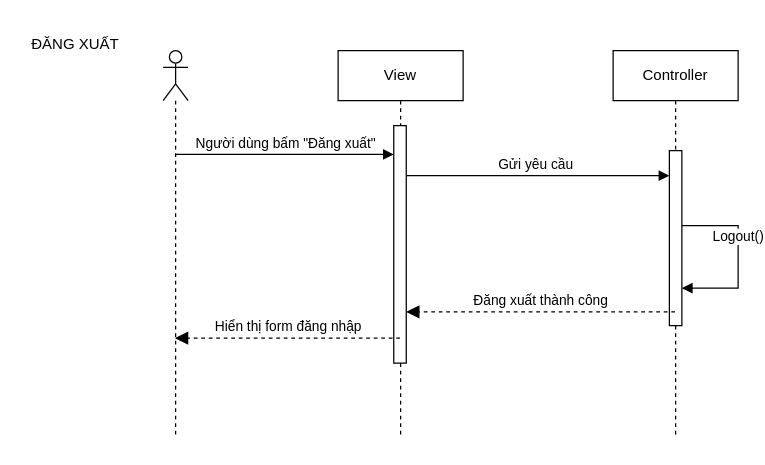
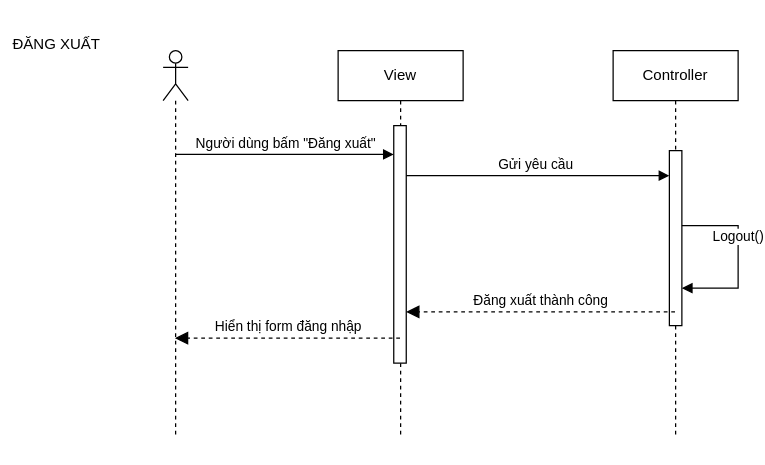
  <mxCell id="0" />
  <mxCell id="1" parent="0" />
  <mxCell id="2" value="" style="shape=umlLifeline;participant=umlActor;perimeter=lifelinePerimeter;whiteSpace=wrap;html=1;container=1;collapsible=0;recursiveResize=0;verticalAlign=top;spacingTop=36;outlineConnect=0;" parent="1" vertex="1"><mxGeometry x="130" y="40" width="20" height="310" as="geometry" /></mxCell>
  <mxCell id="3" value="View" style="shape=umlLifeline;perimeter=lifelinePerimeter;whiteSpace=wrap;html=1;container=1;collapsible=0;recursiveResize=0;outlineConnect=0;" parent="1" vertex="1"><mxGeometry x="270" y="40" width="100" height="310" as="geometry" /></mxCell>
  <mxCell id="4" value="Gửi yêu cầu" style="html=1;verticalAlign=bottom;endArrow=block;rounded=0;" parent="3" target="8" edge="1"><mxGeometry width="80" relative="1" as="geometry"><mxPoint x="50" y="100" as="sourcePoint" /><mxPoint x="130" y="100" as="targetPoint" /></mxGeometry></mxCell>
  <mxCell id="5" value="" style="html=1;points=[];perimeter=orthogonalPerimeter;" vertex="1" parent="3"><mxGeometry x="44.5" y="60" width="10" height="190" as="geometry" /></mxCell>
  <mxCell id="6" value="Controller" style="shape=umlLifeline;perimeter=lifelinePerimeter;whiteSpace=wrap;html=1;container=1;collapsible=0;recursiveResize=0;outlineConnect=0;" parent="1" vertex="1"><mxGeometry x="490" y="40" width="100" height="310" as="geometry" /></mxCell>
  <mxCell id="7" value="Logout()" style="html=1;verticalAlign=bottom;endArrow=block;rounded=0;edgeStyle=orthogonalEdgeStyle;" parent="6" target="8" edge="1"><mxGeometry width="80" relative="1" as="geometry"><mxPoint x="50" y="130" as="sourcePoint" /><mxPoint x="130" y="130" as="targetPoint" /><Array as="points"><mxPoint x="50" y="140" /><mxPoint x="100" y="140" /><mxPoint x="100" y="190" /></Array></mxGeometry></mxCell>
  <mxCell id="8" value="" style="html=1;points=[];perimeter=orthogonalPerimeter;" vertex="1" parent="6"><mxGeometry x="45" y="80" width="10" height="140" as="geometry" /></mxCell>
  <mxCell id="9" value="Người dùng bấm &quot;Đăng xuất&quot;" style="html=1;verticalAlign=bottom;endArrow=block;rounded=0;" parent="1" edge="1" target="5"><mxGeometry width="80" relative="1" as="geometry"><mxPoint x="139.5" y="123" as="sourcePoint" /><mxPoint x="319.5" y="123" as="targetPoint" /></mxGeometry></mxCell>
  <mxCell id="10" value="Đăng xuất thành công" style="html=1;verticalAlign=bottom;endArrow=block;dashed=1;endSize=8;rounded=0;endFill=1;" parent="1" edge="1" target="5"><mxGeometry relative="1" as="geometry"><mxPoint x="539.5" y="249" as="sourcePoint" /><mxPoint x="319.5" y="249" as="targetPoint" /></mxGeometry></mxCell>
  <mxCell id="11" value="Hiển thị form đăng nhập" style="html=1;verticalAlign=bottom;endArrow=block;dashed=1;endSize=8;rounded=0;endFill=1;" parent="1" edge="1"><mxGeometry relative="1" as="geometry"><mxPoint x="319.5" y="270" as="sourcePoint" /><mxPoint x="139.5" y="270" as="targetPoint" /></mxGeometry></mxCell>
- <mxCell id="12" value="ĐĂNG XUẤT" style="text;html=1;strokeColor=none;fillColor=none;align=center;verticalAlign=middle;whiteSpace=wrap;rounded=0;" parent="1" vertex="1"><mxGeometry x="20" y="20" width="80" height="30" as="geometry" /></mxCell>
+ <mxCell id="12" value="ĐĂNG XUẤT" style="text;html=1;strokeColor=none;fillColor=none;align=center;verticalAlign=middle;whiteSpace=wrap;rounded=0;" parent="1" vertex="1"><mxGeometry x="5" y="20" width="80" height="30" as="geometry" /></mxCell>
